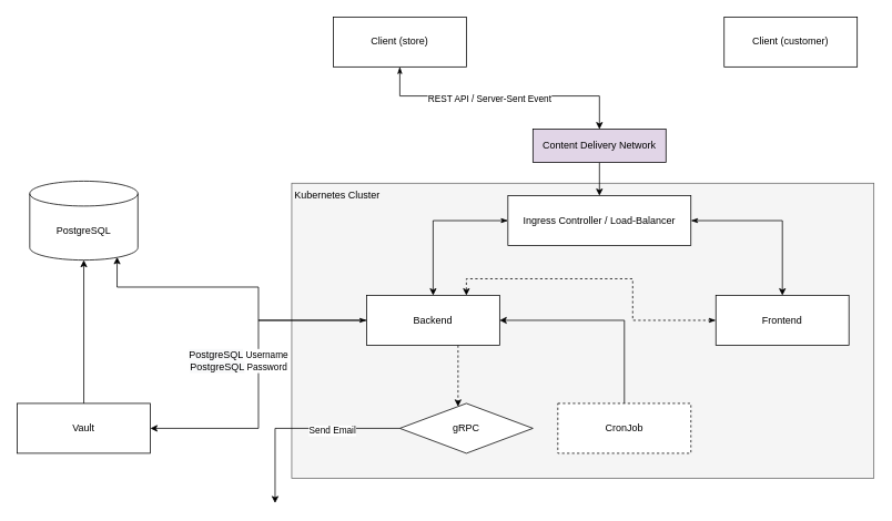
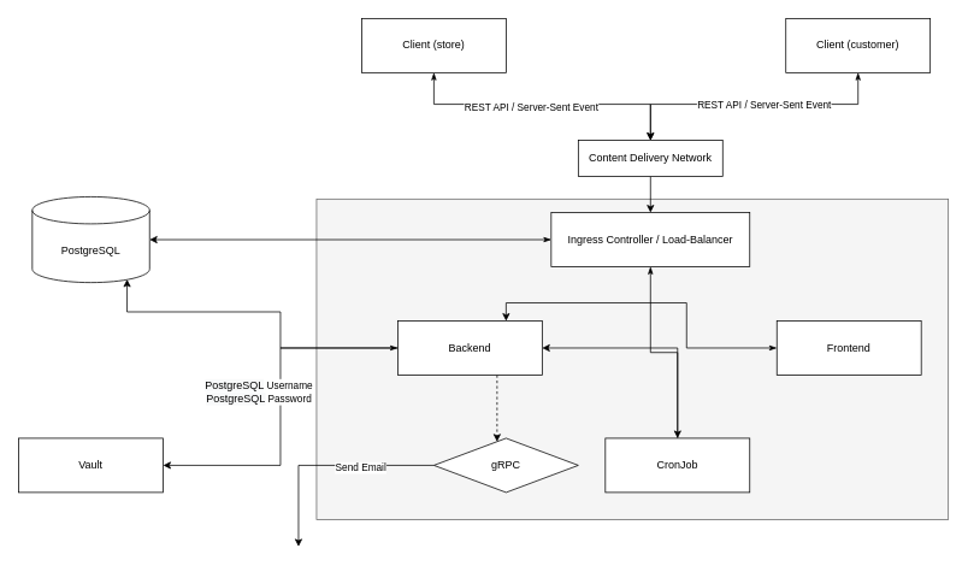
  <mxCell id="0" />
  <mxCell id="1" parent="0" />
- <mxCell id="2" style="edgeStyle=orthogonalEdgeStyle;rounded=0;orthogonalLoop=1;jettySize=auto;html=1;startArrow=none;startFill=0;" parent="1" source="3" target="27" edge="1"><mxGeometry relative="1" as="geometry"><mxPoint x="100" y="355" as="targetPoint" /></mxGeometry></mxCell>
  <mxCell id="3" value="Vault" style="rounded=0;whiteSpace=wrap;html=1;" parent="1" vertex="1"><mxGeometry x="20" y="485" width="160" height="60" as="geometry" /></mxCell>
  <mxCell id="4" value="" style="rounded=0;whiteSpace=wrap;html=1;fillColor=#f5f5f5;strokeColor=#666666;fontColor=#333333;" parent="1" vertex="1"><mxGeometry x="350" y="220" width="700" height="355" as="geometry" /></mxCell>
  <mxCell id="5" style="edgeStyle=orthogonalEdgeStyle;rounded=0;orthogonalLoop=1;jettySize=auto;html=1;startArrow=classicThin;startFill=1;entryX=0.5;entryY=0;entryDx=0;entryDy=0;" parent="1" source="7" target="29" edge="1"><mxGeometry relative="1" as="geometry"><Array as="points"><mxPoint x="480" y="115" /><mxPoint x="720" y="115" /></Array><mxPoint x="720" y="135" as="targetPoint" /></mxGeometry></mxCell>
  <mxCell id="6" value="REST API / Server-Sent Event" style="edgeLabel;html=1;align=center;verticalAlign=middle;resizable=0;points=[];" parent="5" vertex="1" connectable="0"><mxGeometry x="-0.402" y="-3" relative="1" as="geometry"><mxPoint x="48" as="offset" /></mxGeometry></mxCell>
  <mxCell id="7" value="Client (store)" style="rounded=0;whiteSpace=wrap;html=1;" parent="1" vertex="1"><mxGeometry x="400" y="20" width="160" height="60" as="geometry" /></mxCell>
+ <mxCell id="8" value="" style="edgeStyle=orthogonalEdgeStyle;rounded=0;orthogonalLoop=1;jettySize=auto;html=1;startArrow=classicThin;startFill=1;entryX=0.5;entryY=0;entryDx=0;entryDy=0;" parent="1" source="10" target="29" edge="1"><mxGeometry relative="1" as="geometry"><Array as="points"><mxPoint x="950" y="115" /><mxPoint x="720" y="115" /></Array><mxPoint x="720" y="145" as="targetPoint" /></mxGeometry></mxCell>
+ <mxCell id="9" value="REST API / Server-Sent Event" style="edgeLabel;html=1;align=center;verticalAlign=middle;resizable=0;points=[];" parent="8" vertex="1" connectable="0"><mxGeometry x="0.022" relative="1" as="geometry"><mxPoint x="16" as="offset" /></mxGeometry></mxCell>
  <mxCell id="10" value="Client (customer)" style="rounded=0;whiteSpace=wrap;html=1;" parent="1" vertex="1"><mxGeometry x="870" y="20" width="160" height="60" as="geometry" /></mxCell>
- <mxCell id="11" style="edgeStyle=orthogonalEdgeStyle;rounded=0;orthogonalLoop=1;jettySize=auto;html=1;startArrow=classicThin;startFill=1;" parent="1" source="13" target="21" edge="1"><mxGeometry relative="1" as="geometry" /></mxCell>
- <mxCell id="12" style="edgeStyle=orthogonalEdgeStyle;rounded=0;orthogonalLoop=1;jettySize=auto;html=1;startArrow=classicThin;startFill=1;" parent="1" source="13" target="16" edge="1"><mxGeometry relative="1" as="geometry" /></mxCell>
+ <mxCell id="11" style="edgeStyle=orthogonalEdgeStyle;rounded=0;orthogonalLoop=1;jettySize=auto;html=1;startArrow=classicThin;startFill=1;" parent="1" source="13" target="27" edge="1"><mxGeometry relative="1" as="geometry" /></mxCell>
+ <mxCell id="12" style="edgeStyle=orthogonalEdgeStyle;rounded=0;orthogonalLoop=1;jettySize=auto;html=1;startArrow=classicThin;startFill=1;" parent="1" source="13" target="26" edge="1"><mxGeometry relative="1" as="geometry" /></mxCell>
  <mxCell id="13" value="Ingress Controller / Load-Balancer" style="rounded=0;whiteSpace=wrap;html=1;" parent="1" vertex="1"><mxGeometry x="610" y="235" width="220" height="60" as="geometry" /></mxCell>
- <mxCell id="14" value="Kubernetes Cluster" style="text;html=1;strokeColor=none;fillColor=none;align=center;verticalAlign=middle;whiteSpace=wrap;rounded=0;" parent="1" vertex="1"><mxGeometry x="350" y="220" width="110" height="30" as="geometry" /></mxCell>
- <mxCell id="15" style="edgeStyle=orthogonalEdgeStyle;rounded=0;orthogonalLoop=1;jettySize=auto;html=1;entryX=0.75;entryY=0;entryDx=0;entryDy=0;startArrow=classicThin;startFill=1;dashed=1;" parent="1" source="16" target="21" edge="1"><mxGeometry relative="1" as="geometry"><Array as="points"><mxPoint x="760" y="385" /><mxPoint x="760" y="335" /><mxPoint x="560" y="335" /></Array></mxGeometry></mxCell>
+ <mxCell id="15" style="edgeStyle=orthogonalEdgeStyle;rounded=0;orthogonalLoop=1;jettySize=auto;html=1;entryX=0.75;entryY=0;entryDx=0;entryDy=0;startArrow=classicThin;startFill=1;" parent="1" source="16" target="21" edge="1"><mxGeometry relative="1" as="geometry"><Array as="points"><mxPoint x="760" y="385" /><mxPoint x="760" y="335" /><mxPoint x="560" y="335" /></Array></mxGeometry></mxCell>
  <mxCell id="16" value="Frontend" style="rounded=0;whiteSpace=wrap;html=1;" parent="1" vertex="1"><mxGeometry x="860" y="355" width="160" height="60" as="geometry" /></mxCell>
  <mxCell id="17" value="" style="edgeStyle=orthogonalEdgeStyle;rounded=0;orthogonalLoop=1;jettySize=auto;html=1;startArrow=none;startFill=0;dashed=1;" parent="1" source="21" target="24" edge="1"><mxGeometry relative="1" as="geometry"><Array as="points"><mxPoint x="550" y="435" /><mxPoint x="550" y="435" /></Array></mxGeometry></mxCell>
  <mxCell id="18" style="edgeStyle=orthogonalEdgeStyle;rounded=0;orthogonalLoop=1;jettySize=auto;html=1;entryX=1;entryY=0.5;entryDx=0;entryDy=0;startArrow=none;startFill=0;" parent="1" source="21" target="3" edge="1"><mxGeometry relative="1" as="geometry" /></mxCell>
  <mxCell id="19" value="&lt;span style=&quot;font-size: 12px ; background-color: rgb(248 , 249 , 250)&quot;&gt;PostgreSQL&lt;/span&gt;&amp;nbsp;Username&lt;br&gt;&lt;span style=&quot;font-size: 12px ; background-color: rgb(248 , 249 , 250)&quot;&gt;PostgreSQL&lt;/span&gt;&amp;nbsp;Password" style="edgeLabel;html=1;align=center;verticalAlign=middle;resizable=0;points=[];" parent="18" vertex="1" connectable="0"><mxGeometry x="-0.087" y="1" relative="1" as="geometry"><mxPoint x="-26" as="offset" /></mxGeometry></mxCell>
  <mxCell id="20" style="edgeStyle=orthogonalEdgeStyle;rounded=0;orthogonalLoop=1;jettySize=auto;html=1;entryX=0.808;entryY=0.963;entryDx=0;entryDy=0;entryPerimeter=0;startArrow=classicThin;startFill=1;" parent="1" source="21" target="27" edge="1"><mxGeometry relative="1" as="geometry"><Array as="points"><mxPoint x="310" y="385" /><mxPoint x="310" y="345" /><mxPoint x="140" y="345" /></Array></mxGeometry></mxCell>
  <mxCell id="21" value="Backend" style="rounded=0;whiteSpace=wrap;html=1;" parent="1" vertex="1"><mxGeometry x="440" y="355" width="160" height="60" as="geometry" /></mxCell>
  <mxCell id="22" value="" style="edgeStyle=orthogonalEdgeStyle;rounded=0;orthogonalLoop=1;jettySize=auto;html=1;startArrow=none;startFill=0;" parent="1" source="24" edge="1"><mxGeometry relative="1" as="geometry"><mxPoint x="330" y="605" as="targetPoint" /><Array as="points"><mxPoint x="330" y="515" /></Array></mxGeometry></mxCell>
  <mxCell id="23" value="Send Email" style="edgeLabel;html=1;align=center;verticalAlign=middle;resizable=0;points=[];" parent="22" vertex="1" connectable="0"><mxGeometry x="-0.317" y="2" relative="1" as="geometry"><mxPoint as="offset" /></mxGeometry></mxCell>
  <mxCell id="24" value="gRPC" style="rhombus;whiteSpace=wrap;html=1;" parent="1" vertex="1"><mxGeometry x="480" y="485" width="160" height="60" as="geometry" /></mxCell>
  <mxCell id="25" style="edgeStyle=orthogonalEdgeStyle;rounded=0;orthogonalLoop=1;jettySize=auto;html=1;entryX=1;entryY=0.5;entryDx=0;entryDy=0;startArrow=none;startFill=0;" parent="1" source="26" target="21" edge="1"><mxGeometry relative="1" as="geometry"><Array as="points"><mxPoint x="750" y="385" /></Array></mxGeometry></mxCell>
- <mxCell id="26" value="CronJob" style="rounded=0;whiteSpace=wrap;html=1;dashed=1;" parent="1" vertex="1"><mxGeometry x="670" y="485" width="160" height="60" as="geometry" /></mxCell>
+ <mxCell id="26" value="CronJob" style="rounded=0;whiteSpace=wrap;html=1;" parent="1" vertex="1"><mxGeometry x="670" y="485" width="160" height="60" as="geometry" /></mxCell>
  <mxCell id="27" value="&lt;span&gt;PostgreSQL&lt;/span&gt;" style="shape=cylinder3;whiteSpace=wrap;html=1;boundedLbl=1;backgroundOutline=1;size=15;" parent="1" vertex="1"><mxGeometry x="35" y="217.5" width="130" height="95" as="geometry" /></mxCell>
  <mxCell id="28" value="" style="edgeStyle=orthogonalEdgeStyle;rounded=0;orthogonalLoop=1;jettySize=auto;html=1;" parent="1" source="29" target="13" edge="1"><mxGeometry relative="1" as="geometry" /></mxCell>
- <mxCell id="29" value="Content Delivery Network" style="rounded=0;whiteSpace=wrap;html=1;fillColor=#e1d5e7;" parent="1" vertex="1"><mxGeometry x="640" y="155" width="160" height="40" as="geometry" /></mxCell>
+ <mxCell id="29" value="Content Delivery Network" style="rounded=0;whiteSpace=wrap;html=1;" parent="1" vertex="1"><mxGeometry x="640" y="155" width="160" height="40" as="geometry" /></mxCell>
